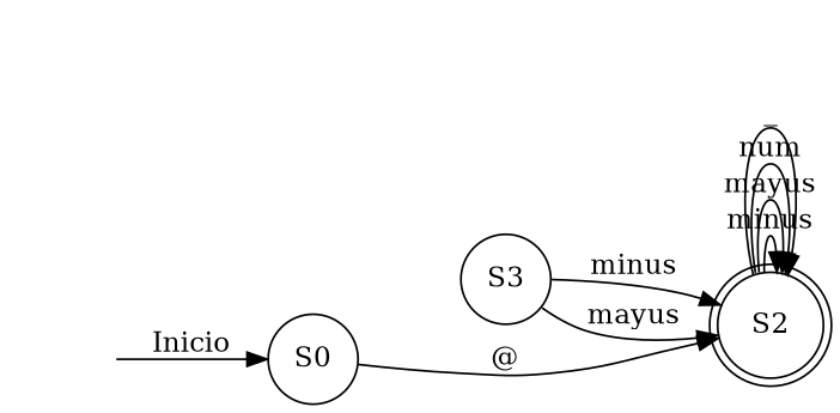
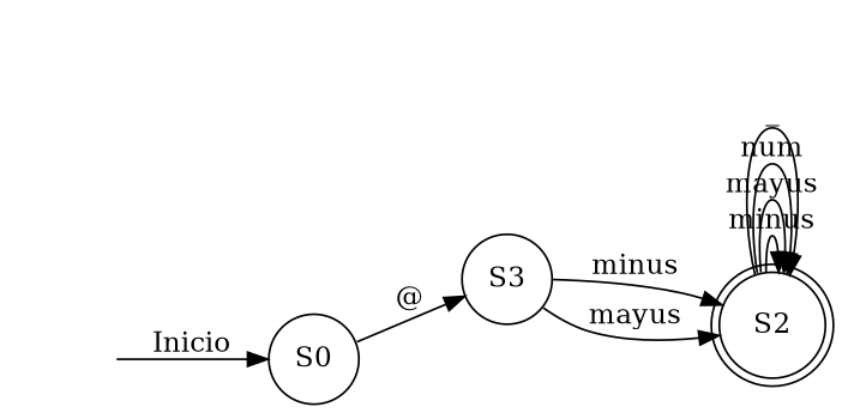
  digraph {
    rankdir=LR
    node [shape=circle]
    n1 [label=S0]
    n2 [label=S3]
    n3 [label=S2 shape=doublecircle]
    vacio [shape=none style=invisible]
-   n1 -> n3 [label="@"]
+   n1 -> n2 [label="@"]
    n2 -> n3 [label=minus]
    n2 -> n3 [label=mayus]
    n3 -> n3 [label=minus]
    n3 -> n3 [label=mayus]
    n3 -> n3 [label=num]
    n3 -> n3 [label=_]
    vacio -> n1 [label=Inicio]
  }
